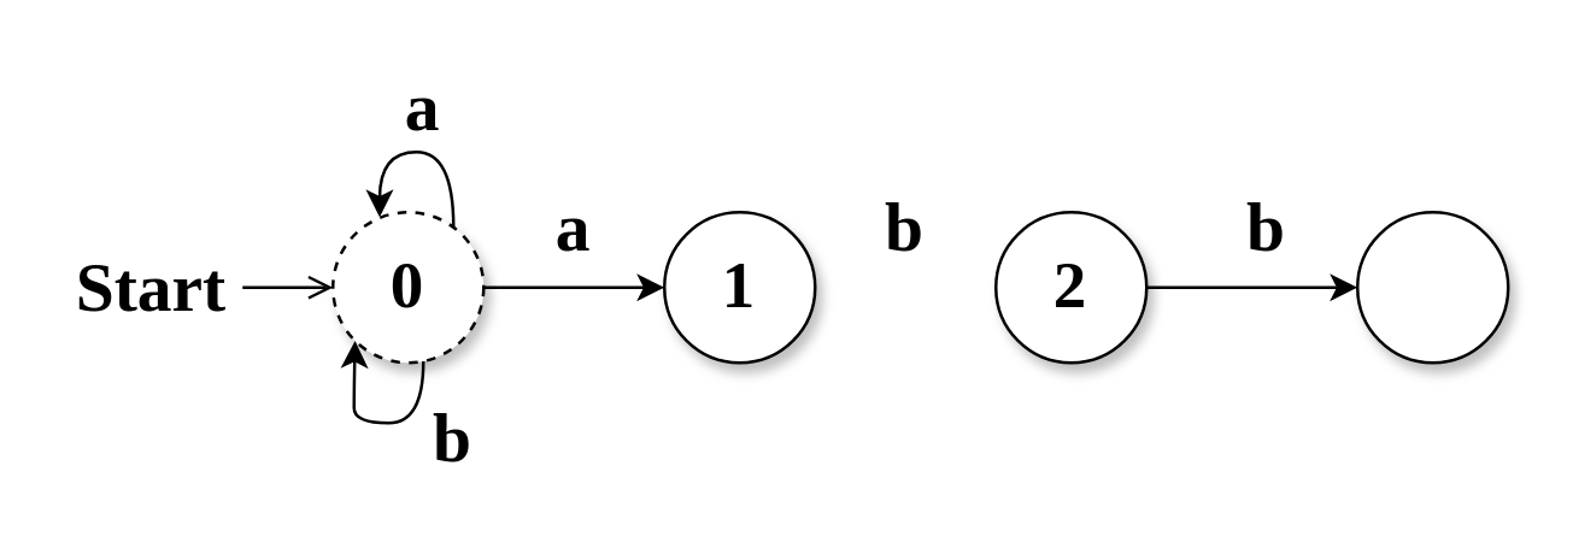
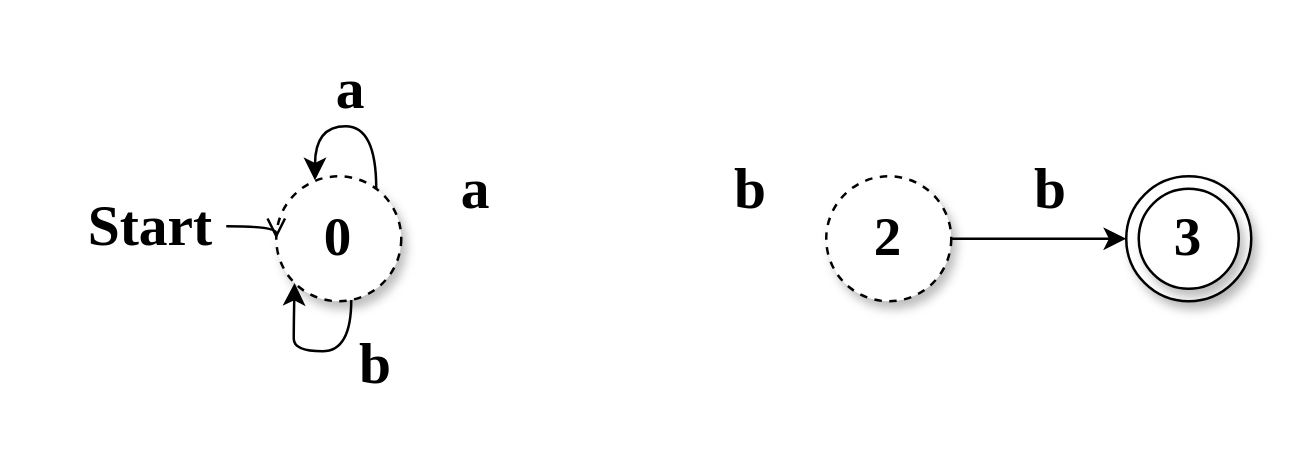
  <mxCell id="0" />
  <mxCell id="1" parent="0" />
  <mxCell id="2" style="edgeStyle=orthogonalEdgeStyle;curved=1;orthogonalLoop=1;jettySize=auto;html=1;entryX=0;entryY=1;entryDx=0;entryDy=0;" edge="1" parent="1" source="4" target="4"><mxGeometry relative="1" as="geometry"><mxPoint x="110" y="130" as="targetPoint" /><Array as="points"><mxPoint x="140" y="140" /><mxPoint x="117" y="140" /><mxPoint x="117" y="130" /><mxPoint x="117" y="130" /></Array></mxGeometry></mxCell>
- <mxCell id="3" style="edgeStyle=orthogonalEdgeStyle;curved=1;orthogonalLoop=1;jettySize=auto;html=1;entryX=0;entryY=0.5;entryDx=0;entryDy=0;" edge="1" parent="1" source="4" target="5"><mxGeometry relative="1" as="geometry" /></mxCell>
  <mxCell id="4" value="&lt;font style=&quot;font-size: 22px&quot;&gt;&lt;b&gt;0&lt;/b&gt;&lt;/font&gt;" style="ellipse;whiteSpace=wrap;html=1;rounded=0;shadow=1;comic=0;labelBackgroundColor=none;strokeWidth=1;fontFamily=Verdana;fontSize=12;align=center;dashed=1;" vertex="1" parent="1"><mxGeometry x="110" y="70" width="50" height="50" as="geometry" /></mxCell>
- <mxCell id="5" value="&lt;font style=&quot;font-size: 22px&quot;&gt;&lt;b&gt;1&lt;/b&gt;&lt;/font&gt;" style="ellipse;whiteSpace=wrap;html=1;rounded=0;shadow=1;comic=0;labelBackgroundColor=none;strokeWidth=1;fontFamily=Verdana;fontSize=12;align=center;" vertex="1" parent="1"><mxGeometry x="220" y="70" width="50" height="50" as="geometry" /></mxCell>
  <mxCell id="6" style="edgeStyle=orthogonalEdgeStyle;curved=1;orthogonalLoop=1;jettySize=auto;html=1;entryX=0;entryY=0.5;entryDx=0;entryDy=0;" edge="1" parent="1" source="7" target="8"><mxGeometry relative="1" as="geometry" /></mxCell>
- <mxCell id="7" value="&lt;span style=&quot;font-size: 22px&quot;&gt;&lt;b&gt;2&lt;/b&gt;&lt;/span&gt;" style="ellipse;whiteSpace=wrap;html=1;rounded=0;shadow=1;comic=0;labelBackgroundColor=none;strokeWidth=1;fontFamily=Verdana;fontSize=12;align=center;" vertex="1" parent="1"><mxGeometry x="330" y="70" width="50" height="50" as="geometry" /></mxCell>
+ <mxCell id="7" value="&lt;span style=&quot;font-size: 22px&quot;&gt;&lt;b&gt;2&lt;/b&gt;&lt;/span&gt;" style="ellipse;whiteSpace=wrap;html=1;rounded=0;shadow=1;comic=0;labelBackgroundColor=none;strokeWidth=1;fontFamily=Verdana;fontSize=12;align=center;dashed=1;" vertex="1" parent="1"><mxGeometry x="330" y="70" width="50" height="50" as="geometry" /></mxCell>
  <mxCell id="8" value="" style="ellipse;whiteSpace=wrap;html=1;rounded=0;shadow=1;comic=0;labelBackgroundColor=none;strokeWidth=1;fontFamily=Verdana;fontSize=12;align=center;" vertex="1" parent="1"><mxGeometry x="450" y="70" width="50" height="50" as="geometry" /></mxCell>
+ <mxCell id="9" value="&lt;font style=&quot;font-size: 22px&quot;&gt;&lt;b&gt;3&lt;br&gt;&lt;/b&gt;&lt;/font&gt;" style="ellipse;whiteSpace=wrap;html=1;rounded=0;shadow=1;comic=0;labelBackgroundColor=none;strokeWidth=1;fontFamily=Verdana;fontSize=12;align=center;" vertex="1" parent="1"><mxGeometry x="455" y="75" width="40" height="40" as="geometry" /></mxCell>
  <mxCell id="10" style="edgeStyle=orthogonalEdgeStyle;curved=1;orthogonalLoop=1;jettySize=auto;html=1;entryX=0.31;entryY=0.033;entryDx=0;entryDy=0;entryPerimeter=0;" edge="1" parent="1" source="4" target="4"><mxGeometry relative="1" as="geometry"><Array as="points"><mxPoint x="150" y="50" /><mxPoint x="126" y="50" /></Array></mxGeometry></mxCell>
  <mxCell id="11" style="edgeStyle=orthogonalEdgeStyle;curved=1;orthogonalLoop=1;jettySize=auto;html=1;entryX=0;entryY=0.5;entryDx=0;entryDy=0;endArrow=open;" edge="1" parent="1" source="12" target="4"><mxGeometry relative="1" as="geometry" /></mxCell>
- <mxCell id="12" value="&lt;b&gt;&lt;font style=&quot;font-size: 23px&quot; face=&quot;Comic Sans MS&quot;&gt;Start&lt;/font&gt;&lt;/b&gt;" style="text;html=1;strokeColor=none;fillColor=none;align=center;verticalAlign=middle;whiteSpace=wrap;rounded=0;" vertex="1" parent="1"><mxGeometry x="20" y="80" width="60" height="30" as="geometry" /></mxCell>
+ <mxCell id="12" value="&lt;b&gt;&lt;font style=&quot;font-size: 23px&quot; face=&quot;Comic Sans MS&quot;&gt;Start&lt;/font&gt;&lt;/b&gt;" style="text;html=1;strokeColor=none;fillColor=none;align=center;verticalAlign=middle;whiteSpace=wrap;rounded=0;" vertex="1" parent="1"><mxGeometry x="30" y="75" width="60" height="30" as="geometry" /></mxCell>
  <mxCell id="13" value="&lt;span style=&quot;font-size: 23px&quot;&gt;&lt;b&gt;&lt;font face=&quot;Comic Sans MS&quot;&gt;a&lt;/font&gt;&lt;/b&gt;&lt;/span&gt;" style="text;html=1;strokeColor=none;fillColor=none;align=center;verticalAlign=middle;whiteSpace=wrap;rounded=0;" vertex="1" parent="1"><mxGeometry x="180" y="60" width="20" height="30" as="geometry" /></mxCell>
  <mxCell id="14" value="&lt;span style=&quot;font-size: 23px&quot;&gt;&lt;b&gt;&lt;font face=&quot;Comic Sans MS&quot;&gt;a&lt;/font&gt;&lt;/b&gt;&lt;/span&gt;" style="text;html=1;strokeColor=none;fillColor=none;align=center;verticalAlign=middle;whiteSpace=wrap;rounded=0;" vertex="1" parent="1"><mxGeometry x="130" y="20" width="20" height="30" as="geometry" /></mxCell>
  <mxCell id="15" value="&lt;span style=&quot;font-size: 23px&quot;&gt;&lt;b&gt;&lt;font face=&quot;Comic Sans MS&quot;&gt;b&lt;br&gt;&lt;/font&gt;&lt;/b&gt;&lt;/span&gt;" style="text;html=1;strokeColor=none;fillColor=none;align=center;verticalAlign=middle;whiteSpace=wrap;rounded=0;" vertex="1" parent="1"><mxGeometry x="410" y="60" width="20" height="30" as="geometry" /></mxCell>
  <mxCell id="16" value="&lt;span style=&quot;font-size: 23px&quot;&gt;&lt;b&gt;&lt;font face=&quot;Comic Sans MS&quot;&gt;b&lt;br&gt;&lt;/font&gt;&lt;/b&gt;&lt;/span&gt;" style="text;html=1;strokeColor=none;fillColor=none;align=center;verticalAlign=middle;whiteSpace=wrap;rounded=0;" vertex="1" parent="1"><mxGeometry x="140" y="130" width="20" height="30" as="geometry" /></mxCell>
  <mxCell id="17" value="&lt;span style=&quot;font-size: 23px&quot;&gt;&lt;b&gt;&lt;font face=&quot;Comic Sans MS&quot;&gt;b&lt;br&gt;&lt;/font&gt;&lt;/b&gt;&lt;/span&gt;" style="text;html=1;strokeColor=none;fillColor=none;align=center;verticalAlign=middle;whiteSpace=wrap;rounded=0;" vertex="1" parent="1"><mxGeometry x="290" y="60" width="20" height="30" as="geometry" /></mxCell>
